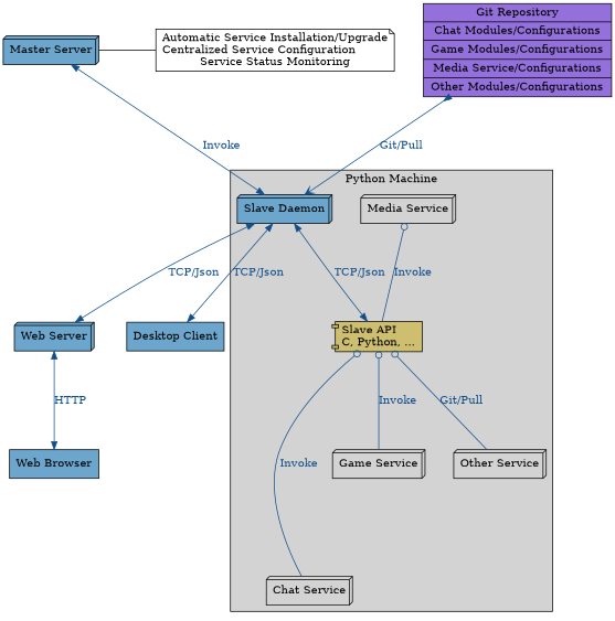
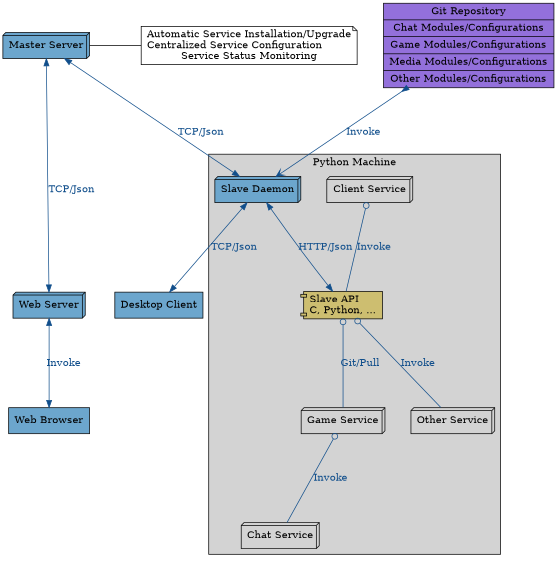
  digraph {
    nodesep=0.5
    ranksep=1.5
    node [fillcolor=none shape=box3d style=filled]
    edge [color=dodgerblue4 dir=both fontcolor=dodgerblue4]
    n1 [label="Automatic Service Installation/Upgrade\lCentralized Service Configuration\lService Status Monitoring" shape=note]
    n2 [fillcolor=skyblue3 label="Master Server"]
    n3 [fillcolor=skyblue3 label="Slave Daemon"]
    n4 [fillcolor=lightgoldenrod3 label="Slave API\lC, Python, ..." shape=component]
    n5 [label="Chat Service"]
    n6 [label="Game Service"]
-   n7 [label="Media Service"]
+   n7 [label="Client Service"]
    n8 [label="Other Service"]
    n9 [fillcolor=skyblue3 label="Web Server"]
    n10 [fillcolor=skyblue3 label="Desktop Client" shape=box]
    n11 [fillcolor=skyblue3 label="Web Browser" shape=box]
-   n12 [fillcolor=mediumpurple label="{Git Repository|Chat Modules/Configurations|Game Modules/Configurations|Media Service/Configurations|Other Modules/Configurations}" shape=record]
+   n12 [fillcolor=mediumpurple label="{Git Repository|Chat Modules/Configurations|Game Modules/Configurations|Media Modules/Configurations|Other Modules/Configurations}" shape=record]
    subgraph sub_1 {
      rank=same
      n1
      n2
    }
    subgraph cluster_2 {
      bgcolor=lightgrey
      label="Python Machine"
      n3
      n4
      n5
      n6
      n7
      n8
    }
    n2 -> n1 [arrowhead=none color="" dir="" fontcolor=""]
-   n2 -> n3 [label=Invoke]
-   n3 -> n9 [label="TCP/Json"]
-   n3 -> n4 [label="TCP/Json"]
+   n2 -> n3 [label="TCP/Json"]
+   n2 -> n9 [label="TCP/Json"]
+   n3 -> n4 [label="HTTP/Json"]
    n3 -> n10 [label="TCP/Json"]
-   n4 -> n5 [arrowtail=odot dir=back label=Invoke]
-   n4 -> n6 [arrowtail=odot dir=back label=Invoke]
-   n4 -> n8 [arrowtail=odot dir=back label="Git/Pull"]
+   n6 -> n5 [arrowtail=odot dir=back label=Invoke]
+   n4 -> n6 [arrowtail=odot dir=back label="Git/Pull"]
+   n4 -> n8 [arrowtail=odot dir=back label=Invoke]
    n7 -> n4 [arrowtail=odot dir=back label=Invoke]
-   n9 -> n11 [arrowhead=normal arrowtail=normal label=HTTP]
-   n12 -> n3 [arrowhead=vee arrowtail=inv label="Git/Pull"]
+   n9 -> n11 [arrowhead=normal arrowtail=normal label=Invoke]
+   n12 -> n3 [arrowhead=vee arrowtail=inv label=Invoke]
  }
